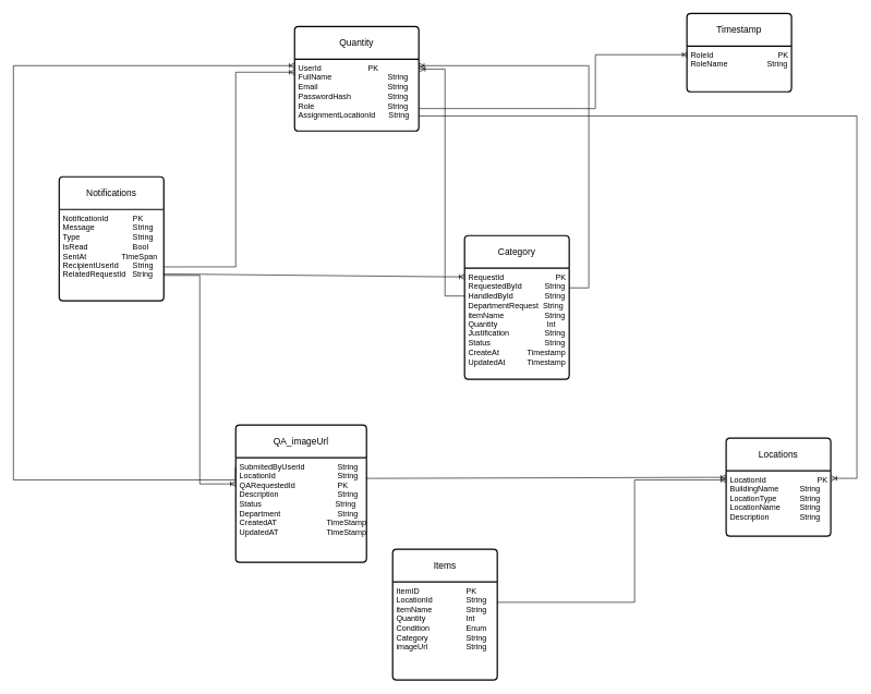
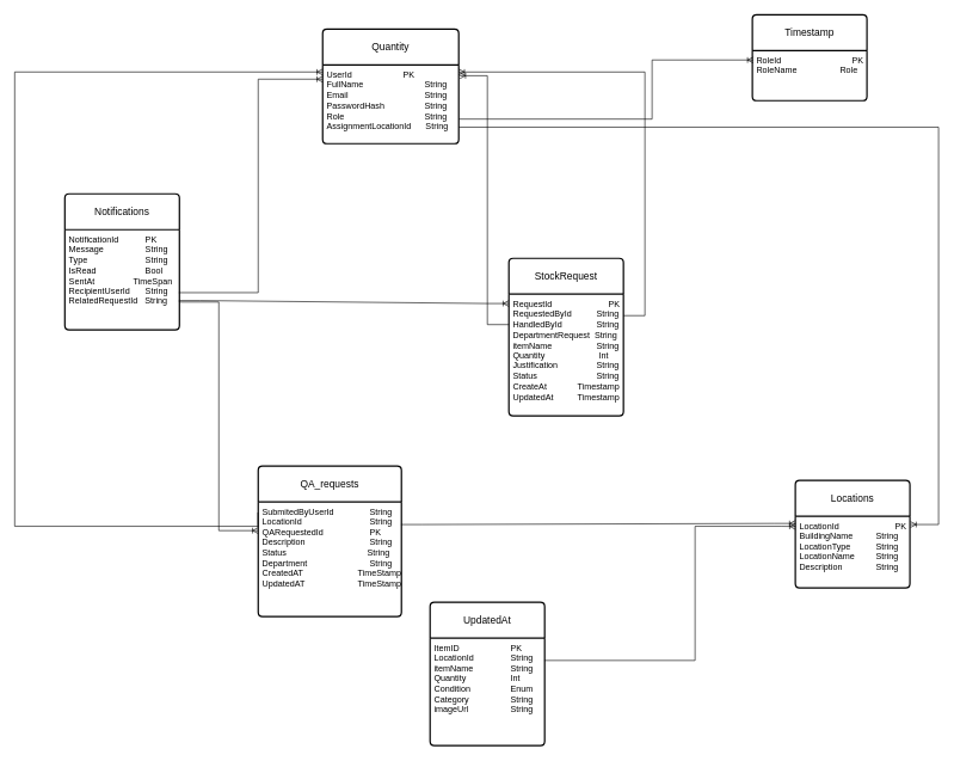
  <mxCell id="0" />
  <mxCell id="1" parent="0" />
  <mxCell id="2" value="Notifications" style="swimlane;childLayout=stackLayout;horizontal=1;startSize=50;horizontalStack=0;rounded=1;fontSize=14;fontStyle=0;strokeWidth=2;resizeParent=0;resizeLast=1;shadow=0;dashed=0;align=center;arcSize=4;whiteSpace=wrap;html=1;" vertex="1" parent="1"><mxGeometry x="90" y="270" width="160" height="190" as="geometry" /></mxCell>
  <mxCell id="3" value="NotificationId&lt;span style=&quot;white-space: pre;&quot;&gt;&#09;&lt;/span&gt;&lt;span style=&quot;white-space: pre;&quot;&gt;&#09;&lt;/span&gt;PK&lt;div&gt;Message&amp;nbsp;&lt;span style=&quot;white-space: pre;&quot;&gt;&#09;&lt;span style=&quot;white-space: pre;&quot;&gt;&#09;&lt;/span&gt;String&lt;/span&gt;&lt;/div&gt;&lt;div&gt;Type&amp;nbsp;&lt;span style=&quot;white-space: pre;&quot;&gt;&#09;&lt;/span&gt;&lt;span style=&quot;white-space: pre;&quot;&gt;&#09;&lt;/span&gt;&lt;span style=&quot;white-space: pre;&quot;&gt;&#09;&lt;/span&gt;String&lt;/div&gt;&lt;div&gt;IsRead&amp;nbsp;&lt;span style=&quot;white-space: pre;&quot;&gt;&#09;&lt;/span&gt;&lt;span style=&quot;white-space: pre;&quot;&gt;&#09;&lt;/span&gt;&lt;span style=&quot;white-space: pre;&quot;&gt;&#09;&lt;/span&gt;Bool&lt;/div&gt;&lt;div&gt;SentAt&lt;span style=&quot;white-space: pre;&quot;&gt;&#09;&lt;/span&gt;&lt;span style=&quot;white-space: pre;&quot;&gt;&#09;&lt;/span&gt;&amp;nbsp; &amp;nbsp;TimeSpan&lt;/div&gt;&lt;div&gt;RecipientUserId&lt;span style=&quot;white-space: pre;&quot;&gt;&#09;&lt;/span&gt;String&lt;/div&gt;&lt;div&gt;RelatedRequestId&amp;nbsp; &amp;nbsp;String&lt;/div&gt;" style="align=left;strokeColor=none;fillColor=none;spacingLeft=4;spacingRight=4;fontSize=12;verticalAlign=top;resizable=0;rotatable=0;part=1;html=1;whiteSpace=wrap;" vertex="1" parent="2"><mxGeometry y="50" width="160" height="140" as="geometry" /></mxCell>
- <mxCell id="4" value="Category" style="swimlane;childLayout=stackLayout;horizontal=1;startSize=50;horizontalStack=0;rounded=1;fontSize=14;fontStyle=0;strokeWidth=2;resizeParent=0;resizeLast=1;shadow=0;dashed=0;align=center;arcSize=4;whiteSpace=wrap;html=1;" vertex="1" parent="1"><mxGeometry x="710" y="360" width="160" height="220" as="geometry" /></mxCell>
+ <mxCell id="4" value="StockRequest" style="swimlane;childLayout=stackLayout;horizontal=1;startSize=50;horizontalStack=0;rounded=1;fontSize=14;fontStyle=0;strokeWidth=2;resizeParent=0;resizeLast=1;shadow=0;dashed=0;align=center;arcSize=4;whiteSpace=wrap;html=1;" vertex="1" parent="1"><mxGeometry x="710" y="360" width="160" height="220" as="geometry" /></mxCell>
  <mxCell id="5" value="RequestId&lt;span style=&quot;white-space: pre;&quot;&gt;&#09;&lt;/span&gt;&lt;span style=&quot;white-space: pre;&quot;&gt;&#09;&lt;/span&gt;&lt;span style=&quot;white-space: pre;&quot;&gt;&#09;&lt;/span&gt;PK&lt;div&gt;RequestedById&lt;span style=&quot;white-space: pre;&quot;&gt;&#09;&lt;/span&gt;&amp;nbsp; &amp;nbsp;String&lt;/div&gt;&lt;div&gt;HandledById&lt;span style=&quot;white-space: pre;&quot;&gt;&#09;&lt;/span&gt;&lt;span style=&quot;white-space: pre;&quot;&gt;&#09;&lt;/span&gt;&amp;nbsp; &amp;nbsp;String&lt;/div&gt;&lt;div&gt;DepartmentRequest&amp;nbsp; String&lt;/div&gt;&lt;div&gt;itemName&amp;nbsp;&lt;span style=&quot;white-space: pre;&quot;&gt;&#09;&lt;span style=&quot;white-space: pre;&quot;&gt;&#09;&lt;/span&gt;   &lt;/span&gt;S&lt;span style=&quot;white-space: pre;&quot;&gt;tring&lt;/span&gt;&lt;/div&gt;&lt;div&gt;Quantity&amp;nbsp;&lt;span style=&quot;white-space: pre;&quot;&gt;&#09;&lt;/span&gt;&lt;span style=&quot;white-space: pre;&quot;&gt;&#09;&lt;/span&gt;&lt;span style=&quot;white-space: pre;&quot;&gt;&#09;&lt;/span&gt;&amp;nbsp; &amp;nbsp; Int&lt;/div&gt;&lt;div&gt;Justification&amp;nbsp;&lt;span style=&quot;white-space: pre;&quot;&gt;&#09;&lt;/span&gt;&lt;span style=&quot;white-space: pre;&quot;&gt;&#09;&lt;/span&gt;&amp;nbsp; &amp;nbsp;String&lt;/div&gt;&lt;div&gt;Status&lt;span style=&quot;white-space: pre;&quot;&gt;&#09;&lt;/span&gt;&lt;span style=&quot;white-space: pre;&quot;&gt;&#09;&lt;/span&gt;&lt;span style=&quot;white-space: pre;&quot;&gt;&#09;&lt;/span&gt;&amp;nbsp; &amp;nbsp;String&lt;/div&gt;&lt;div&gt;CreateAt&amp;nbsp;&lt;span style=&quot;white-space: pre;&quot;&gt;&#09;&lt;/span&gt;&lt;span style=&quot;white-space: pre;&quot;&gt;&#09;&lt;/span&gt;&amp;nbsp; &amp;nbsp;Timestamp&lt;/div&gt;&lt;div&gt;UpdatedAt&lt;span style=&quot;white-space: pre;&quot;&gt;&#09;&lt;/span&gt;&amp;nbsp; &amp;nbsp;Timestamp&lt;/div&gt;" style="align=left;strokeColor=none;fillColor=none;spacingLeft=4;spacingRight=4;fontSize=12;verticalAlign=top;resizable=0;rotatable=0;part=1;html=1;whiteSpace=wrap;" vertex="1" parent="4"><mxGeometry y="50" width="160" height="170" as="geometry" /></mxCell>
  <mxCell id="6" value="Quantity" style="swimlane;childLayout=stackLayout;horizontal=1;startSize=50;horizontalStack=0;rounded=1;fontSize=14;fontStyle=0;strokeWidth=2;resizeParent=0;resizeLast=1;shadow=0;dashed=0;align=center;arcSize=4;whiteSpace=wrap;html=1;" vertex="1" parent="1"><mxGeometry x="450" y="40" width="190" height="160" as="geometry" /></mxCell>
  <mxCell id="7" value="UserId&lt;span style=&quot;white-space: pre;&quot;&gt;&#09;&lt;/span&gt;&lt;span style=&quot;white-space: pre;&quot;&gt;&#09;&lt;/span&gt;&lt;span style=&quot;white-space: pre;&quot;&gt;&#09;&lt;/span&gt;PK&lt;div&gt;FullName&lt;span style=&quot;white-space: pre;&quot;&gt;&#09;&lt;/span&gt;&lt;span style=&quot;white-space: pre;&quot;&gt;&#09;&lt;/span&gt;&lt;span style=&quot;white-space: pre;&quot;&gt;&#09;&lt;span style=&quot;white-space: pre;&quot;&gt;&#09;&lt;/span&gt; &lt;/span&gt;String&lt;/div&gt;&lt;div&gt;Email&lt;span style=&quot;white-space: pre;&quot;&gt;&#09;&lt;/span&gt;&lt;span style=&quot;white-space: pre;&quot;&gt;&#09;&lt;/span&gt;&lt;span style=&quot;white-space: pre;&quot;&gt;&#09;&lt;span style=&quot;white-space: pre;&quot;&gt;&#09;&lt;/span&gt; &lt;/span&gt;String&lt;/div&gt;&lt;div&gt;PasswordHash&amp;nbsp;&lt;span style=&quot;white-space: pre;&quot;&gt;&#09;&lt;span style=&quot;white-space: pre;&quot;&gt;&#09;&lt;/span&gt; &lt;/span&gt;String&lt;/div&gt;&lt;div&gt;Role&lt;span style=&quot;white-space: pre;&quot;&gt;&#09;&lt;/span&gt;&lt;span style=&quot;white-space: pre;&quot;&gt;&#09;&lt;/span&gt;&lt;span style=&quot;white-space: pre;&quot;&gt;&#09;&lt;/span&gt;&lt;span style=&quot;white-space: pre;&quot;&gt;&#09;&lt;span style=&quot;white-space: pre;&quot;&gt;&#09;&lt;/span&gt; &lt;/span&gt;String&lt;/div&gt;&lt;div&gt;AssignmentLocationId&amp;nbsp; &amp;nbsp; &amp;nbsp; String&lt;/div&gt;" style="align=left;strokeColor=none;fillColor=none;spacingLeft=4;spacingRight=4;fontSize=12;verticalAlign=top;resizable=0;rotatable=0;part=1;html=1;whiteSpace=wrap;" vertex="1" parent="6"><mxGeometry y="50" width="190" height="110" as="geometry" /></mxCell>
  <mxCell id="8" value="Timestamp" style="swimlane;childLayout=stackLayout;horizontal=1;startSize=50;horizontalStack=0;rounded=1;fontSize=14;fontStyle=0;strokeWidth=2;resizeParent=0;resizeLast=1;shadow=0;dashed=0;align=center;arcSize=4;whiteSpace=wrap;html=1;" vertex="1" parent="1"><mxGeometry x="1050" y="20" width="160" height="120" as="geometry" /></mxCell>
- <mxCell id="9" value="RoleId&lt;span style=&quot;white-space: pre;&quot;&gt;&#09;&lt;/span&gt;&lt;span style=&quot;white-space: pre;&quot;&gt;&#09;&lt;/span&gt;&lt;span style=&quot;white-space: pre;&quot;&gt;&#09;&lt;/span&gt;&lt;span style=&quot;white-space: pre;&quot;&gt;&#09;&lt;/span&gt;PK&lt;div&gt;RoleName&lt;span style=&quot;white-space: pre;&quot;&gt;&#09;&lt;/span&gt;&lt;span style=&quot;white-space: pre;&quot;&gt;&#09;&lt;/span&gt;&amp;nbsp; &amp;nbsp;String&lt;/div&gt;" style="align=left;strokeColor=none;fillColor=none;spacingLeft=4;spacingRight=4;fontSize=12;verticalAlign=top;resizable=0;rotatable=0;part=1;html=1;whiteSpace=wrap;" vertex="1" parent="8"><mxGeometry y="50" width="160" height="70" as="geometry" /></mxCell>
+ <mxCell id="9" value="RoleId&lt;span style=&quot;white-space: pre;&quot;&gt;&#09;&lt;/span&gt;&lt;span style=&quot;white-space: pre;&quot;&gt;&#09;&lt;/span&gt;&lt;span style=&quot;white-space: pre;&quot;&gt;&#09;&lt;/span&gt;&lt;span style=&quot;white-space: pre;&quot;&gt;&#09;&lt;/span&gt;PK&lt;div&gt;RoleName&lt;span style=&quot;white-space: pre;&quot;&gt;&#09;&lt;/span&gt;&lt;span style=&quot;white-space: pre;&quot;&gt;&#09;&lt;/span&gt;&amp;nbsp; &amp;nbsp;Role&lt;/div&gt;" style="align=left;strokeColor=none;fillColor=none;spacingLeft=4;spacingRight=4;fontSize=12;verticalAlign=top;resizable=0;rotatable=0;part=1;html=1;whiteSpace=wrap;" vertex="1" parent="8"><mxGeometry y="50" width="160" height="70" as="geometry" /></mxCell>
  <mxCell id="10" value="Locations" style="swimlane;childLayout=stackLayout;horizontal=1;startSize=50;horizontalStack=0;rounded=1;fontSize=14;fontStyle=0;strokeWidth=2;resizeParent=0;resizeLast=1;shadow=0;dashed=0;align=center;arcSize=4;whiteSpace=wrap;html=1;" vertex="1" parent="1"><mxGeometry x="1110" y="670" width="160" height="150" as="geometry" /></mxCell>
  <mxCell id="11" value="LocationId&lt;span style=&quot;white-space: pre;&quot;&gt;&#09;&lt;/span&gt;&lt;span style=&quot;white-space: pre;&quot;&gt;&#09;&lt;/span&gt;&lt;span style=&quot;white-space: pre;&quot;&gt;&#09;&lt;/span&gt;PK&lt;div&gt;BuildingName&lt;span style=&quot;white-space: pre;&quot;&gt;&#09;&lt;/span&gt;&lt;span style=&quot;white-space: pre;&quot;&gt;&#09;&lt;/span&gt;String&lt;/div&gt;&lt;div&gt;LocationType&lt;span style=&quot;white-space: pre;&quot;&gt;&#09;&lt;/span&gt;&lt;span style=&quot;white-space: pre;&quot;&gt;&#09;&lt;/span&gt;String&lt;/div&gt;&lt;div&gt;LocationName&lt;span style=&quot;white-space: pre;&quot;&gt;&#09;&lt;/span&gt;&lt;span style=&quot;white-space: pre;&quot;&gt;&#09;&lt;/span&gt;String&lt;/div&gt;&lt;div&gt;Description&lt;span style=&quot;white-space: pre;&quot;&gt;&#09;&lt;/span&gt;&lt;span style=&quot;white-space: pre;&quot;&gt;&#09;&lt;/span&gt;String&lt;/div&gt;" style="align=left;strokeColor=none;fillColor=none;spacingLeft=4;spacingRight=4;fontSize=12;verticalAlign=top;resizable=0;rotatable=0;part=1;html=1;whiteSpace=wrap;" vertex="1" parent="10"><mxGeometry y="50" width="160" height="100" as="geometry" /></mxCell>
- <mxCell id="12" value="Items" style="swimlane;childLayout=stackLayout;horizontal=1;startSize=50;horizontalStack=0;rounded=1;fontSize=14;fontStyle=0;strokeWidth=2;resizeParent=0;resizeLast=1;shadow=0;dashed=0;align=center;arcSize=4;whiteSpace=wrap;html=1;" vertex="1" parent="1"><mxGeometry x="600" y="840" width="160" height="200" as="geometry" /></mxCell>
+ <mxCell id="12" value="UpdatedAt" style="swimlane;childLayout=stackLayout;horizontal=1;startSize=50;horizontalStack=0;rounded=1;fontSize=14;fontStyle=0;strokeWidth=2;resizeParent=0;resizeLast=1;shadow=0;dashed=0;align=center;arcSize=4;whiteSpace=wrap;html=1;" vertex="1" parent="1"><mxGeometry x="600" y="840" width="160" height="200" as="geometry" /></mxCell>
  <mxCell id="13" value="ItemID&amp;nbsp;&lt;span style=&quot;white-space: pre;&quot;&gt;&#09;&lt;/span&gt;&lt;span style=&quot;white-space: pre;&quot;&gt;&#09;&lt;/span&gt;&lt;span style=&quot;white-space: pre;&quot;&gt;&#09;&lt;/span&gt;PK&lt;div&gt;LocationId&lt;span style=&quot;white-space: pre;&quot;&gt;&#09;&lt;/span&gt;&lt;span style=&quot;white-space: pre;&quot;&gt;&#09;&lt;/span&gt;String&lt;/div&gt;&lt;div&gt;itemName&lt;span style=&quot;white-space: pre;&quot;&gt;&#09;&lt;/span&gt;&lt;span style=&quot;white-space: pre;&quot;&gt;&#09;&lt;/span&gt;String&lt;/div&gt;&lt;div&gt;Quantity&lt;span style=&quot;white-space: pre;&quot;&gt;&#09;&lt;/span&gt;&lt;span style=&quot;white-space: pre;&quot;&gt;&#09;&lt;/span&gt;&lt;span style=&quot;white-space: pre;&quot;&gt;&#09;&lt;/span&gt;Int&lt;/div&gt;&lt;div&gt;Condition&amp;nbsp;&lt;span style=&quot;white-space: pre;&quot;&gt;&#09;&lt;/span&gt;&lt;span style=&quot;white-space: pre;&quot;&gt;&#09;&lt;/span&gt;Enum&lt;/div&gt;&lt;div&gt;Category&amp;nbsp;&lt;span style=&quot;white-space: pre;&quot;&gt;&#09;&lt;/span&gt;&lt;span style=&quot;white-space: pre;&quot;&gt;&#09;&lt;/span&gt;String&lt;/div&gt;&lt;div&gt;imageUrl&lt;span style=&quot;white-space: pre;&quot;&gt;&#09;&lt;/span&gt;&lt;span style=&quot;white-space: pre;&quot;&gt;&#09;&lt;/span&gt;&lt;span style=&quot;white-space: pre;&quot;&gt;&#09;&lt;/span&gt;String&lt;/div&gt;" style="align=left;strokeColor=none;fillColor=none;spacingLeft=4;spacingRight=4;fontSize=12;verticalAlign=top;resizable=0;rotatable=0;part=1;html=1;whiteSpace=wrap;" vertex="1" parent="12"><mxGeometry y="50" width="160" height="150" as="geometry" /></mxCell>
- <mxCell id="14" value="QA_imageUrl" style="swimlane;childLayout=stackLayout;horizontal=1;startSize=50;horizontalStack=0;rounded=1;fontSize=14;fontStyle=0;strokeWidth=2;resizeParent=0;resizeLast=1;shadow=0;dashed=0;align=center;arcSize=4;whiteSpace=wrap;html=1;" vertex="1" parent="1"><mxGeometry x="360" y="650" width="200" height="210" as="geometry" /></mxCell>
+ <mxCell id="14" value="QA_requests" style="swimlane;childLayout=stackLayout;horizontal=1;startSize=50;horizontalStack=0;rounded=1;fontSize=14;fontStyle=0;strokeWidth=2;resizeParent=0;resizeLast=1;shadow=0;dashed=0;align=center;arcSize=4;whiteSpace=wrap;html=1;" vertex="1" parent="1"><mxGeometry x="360" y="650" width="200" height="210" as="geometry" /></mxCell>
  <mxCell id="15" value="SubmitedByUserId&amp;nbsp;&lt;span style=&quot;white-space: pre;&quot;&gt;&#09;&lt;/span&gt;&amp;nbsp; &amp;nbsp; &lt;span style=&quot;white-space: pre;&quot;&gt;&#09;&lt;/span&gt;&amp;nbsp; &amp;nbsp; &amp;nbsp;String&lt;div&gt;LocationId&lt;span style=&quot;white-space: pre;&quot;&gt;&#09;&lt;/span&gt;&lt;span style=&quot;white-space: pre;&quot;&gt;&#09;&lt;/span&gt;&lt;span style=&quot;white-space: pre;&quot;&gt;&#09;&lt;/span&gt;&amp;nbsp; &amp;nbsp; &amp;nbsp;String&lt;/div&gt;&lt;div&gt;QARequestedId&lt;span style=&quot;white-space: pre;&quot;&gt;&#09;&lt;/span&gt;&lt;span style=&quot;white-space: pre;&quot;&gt;&#09;&lt;/span&gt;&amp;nbsp; &amp;nbsp; &amp;nbsp;PK&lt;/div&gt;&lt;div&gt;Description&amp;nbsp;&lt;span style=&quot;white-space: pre;&quot;&gt;&#09;&lt;/span&gt;&lt;span style=&quot;white-space: pre;&quot;&gt;&#09;&lt;/span&gt;&lt;span style=&quot;white-space: pre;&quot;&gt;&#09;&lt;/span&gt;&amp;nbsp; &amp;nbsp; &amp;nbsp;String&lt;/div&gt;&lt;div&gt;Status&lt;span style=&quot;white-space: pre;&quot;&gt;&#09;&lt;/span&gt;&lt;span style=&quot;white-space: pre;&quot;&gt;&#09;&lt;/span&gt;&lt;span style=&quot;white-space: pre;&quot;&gt;&#09;&lt;/span&gt;&lt;span style=&quot;white-space: pre;&quot;&gt;&#09;&lt;/span&gt;&amp;nbsp; &amp;nbsp; String&lt;/div&gt;&lt;div&gt;Department&amp;nbsp;&lt;span style=&quot;white-space: pre;&quot;&gt;&#09;&lt;/span&gt;&lt;span style=&quot;white-space: pre;&quot;&gt;&#09;&lt;/span&gt;&lt;span style=&quot;white-space: pre;&quot;&gt;&#09;&lt;/span&gt;&amp;nbsp; &amp;nbsp; &amp;nbsp;String&lt;/div&gt;&lt;div&gt;CreatedAT&lt;span style=&quot;white-space: pre;&quot;&gt;&#09;&lt;/span&gt;&lt;span style=&quot;white-space: pre;&quot;&gt;&#09;&lt;span style=&quot;white-space: pre;&quot;&gt;&#09;&lt;/span&gt;&lt;/span&gt;TimeStamp&lt;/div&gt;&lt;div&gt;UpdatedAT&lt;span style=&quot;white-space: pre;&quot;&gt;&#09;&lt;/span&gt;&lt;span style=&quot;white-space: pre;&quot;&gt;&#09;&lt;/span&gt;&lt;span style=&quot;white-space: pre;&quot;&gt;&#09;&lt;/span&gt;TimeStamp&lt;/div&gt;" style="align=left;strokeColor=none;fillColor=none;spacingLeft=4;spacingRight=4;fontSize=12;verticalAlign=top;resizable=0;rotatable=0;part=1;html=1;whiteSpace=wrap;" vertex="1" parent="14"><mxGeometry y="50" width="200" height="160" as="geometry" /></mxCell>
  <mxCell id="16" value="" style="edgeStyle=orthogonalEdgeStyle;fontSize=12;html=1;endArrow=ERoneToMany;rounded=0;exitX=0.995;exitY=0.628;exitDx=0;exitDy=0;exitPerimeter=0;" edge="1" parent="1" source="3"><mxGeometry width="100" height="100" relative="1" as="geometry"><mxPoint x="260" y="410" as="sourcePoint" /><mxPoint x="450" y="110" as="targetPoint" /><Array as="points"><mxPoint x="360" y="408" /><mxPoint x="360" y="110" /></Array></mxGeometry></mxCell>
  <mxCell id="17" value="" style="edgeStyle=entityRelationEdgeStyle;fontSize=12;html=1;endArrow=ERoneToMany;rounded=0;exitX=0.995;exitY=0.707;exitDx=0;exitDy=0;exitPerimeter=0;entryX=0;entryY=0.077;entryDx=0;entryDy=0;entryPerimeter=0;" edge="1" parent="1" source="3" target="5"><mxGeometry width="100" height="100" relative="1" as="geometry"><mxPoint x="250" y="407" as="sourcePoint" /><mxPoint x="480" y="333" as="targetPoint" /></mxGeometry></mxCell>
  <mxCell id="18" value="" style="edgeStyle=orthogonalEdgeStyle;fontSize=12;html=1;endArrow=ERoneToMany;rounded=0;entryX=0;entryY=0.25;entryDx=0;entryDy=0;" edge="1" parent="1" target="15"><mxGeometry width="100" height="100" relative="1" as="geometry"><mxPoint x="250" y="420" as="sourcePoint" /><mxPoint x="350" y="720" as="targetPoint" /><Array as="points"><mxPoint x="250" y="421" /><mxPoint x="305" y="421" /><mxPoint x="305" y="740" /></Array></mxGeometry></mxCell>
  <mxCell id="19" value="" style="edgeStyle=entityRelationEdgeStyle;fontSize=12;html=1;endArrow=ERoneToMany;rounded=0;entryX=1;entryY=0.091;entryDx=0;entryDy=0;entryPerimeter=0;" edge="1" parent="1" target="7"><mxGeometry width="100" height="100" relative="1" as="geometry"><mxPoint x="870" y="440" as="sourcePoint" /><mxPoint x="690" y="100" as="targetPoint" /></mxGeometry></mxCell>
  <mxCell id="20" value="" style="edgeStyle=elbowEdgeStyle;fontSize=12;html=1;endArrow=ERoneToMany;rounded=0;entryX=1.008;entryY=0.138;entryDx=0;entryDy=0;entryPerimeter=0;exitX=0;exitY=0.25;exitDx=0;exitDy=0;" edge="1" parent="1" source="5" target="7"><mxGeometry width="100" height="100" relative="1" as="geometry"><mxPoint x="650" y="350" as="sourcePoint" /><mxPoint x="730" y="120" as="targetPoint" /><Array as="points"><mxPoint x="680" y="280" /></Array></mxGeometry></mxCell>
  <mxCell id="21" value="" style="edgeStyle=orthogonalEdgeStyle;fontSize=12;html=1;endArrow=ERoneToMany;rounded=0;exitX=-0.002;exitY=0.092;exitDx=0;exitDy=0;exitPerimeter=0;" edge="1" parent="1" source="15"><mxGeometry width="100" height="100" relative="1" as="geometry"><mxPoint x="400" y="660" as="sourcePoint" /><mxPoint x="450" y="100" as="targetPoint" /><Array as="points"><mxPoint x="360" y="732" /><mxPoint x="360" y="732" /><mxPoint x="360" y="734" /><mxPoint x="20" y="734" /><mxPoint x="20" y="100" /></Array></mxGeometry></mxCell>
  <mxCell id="22" value="" style="edgeStyle=entityRelationEdgeStyle;fontSize=12;html=1;endArrow=ERoneToMany;rounded=0;exitX=0.997;exitY=0.197;exitDx=0;exitDy=0;exitPerimeter=0;entryX=0;entryY=0.1;entryDx=0;entryDy=0;entryPerimeter=0;" edge="1" parent="1" source="15" target="11"><mxGeometry width="100" height="100" relative="1" as="geometry"><mxPoint x="560" y="710" as="sourcePoint" /><mxPoint x="1080" y="730" as="targetPoint" /><Array as="points"><mxPoint x="830" y="730" /></Array></mxGeometry></mxCell>
  <mxCell id="23" value="" style="edgeStyle=orthogonalEdgeStyle;fontSize=12;html=1;endArrow=ERoneToMany;rounded=0;exitX=0.997;exitY=0.208;exitDx=0;exitDy=0;exitPerimeter=0;entryX=0.001;entryY=0.142;entryDx=0;entryDy=0;entryPerimeter=0;" edge="1" parent="1" source="13" target="11"><mxGeometry width="100" height="100" relative="1" as="geometry"><mxPoint x="680" y="820" as="sourcePoint" /><mxPoint x="1070" y="770" as="targetPoint" /><Array as="points"><mxPoint x="970" y="921" /><mxPoint x="970" y="734" /><mxPoint x="1090" y="734" /></Array></mxGeometry></mxCell>
  <mxCell id="24" value="" style="edgeStyle=elbowEdgeStyle;fontSize=12;html=1;endArrow=ERoneToMany;rounded=0;entryX=1.005;entryY=0.115;entryDx=0;entryDy=0;entryPerimeter=0;" edge="1" parent="1" target="11"><mxGeometry width="100" height="100" relative="1" as="geometry"><mxPoint x="640" y="177" as="sourcePoint" /><mxPoint x="1300" y="720" as="targetPoint" /><Array as="points"><mxPoint x="1310" y="490" /></Array></mxGeometry></mxCell>
  <mxCell id="25" value="" style="edgeStyle=orthogonalEdgeStyle;fontSize=12;html=1;endArrow=ERoneToMany;rounded=0;elbow=vertical;entryX=0.008;entryY=0.189;entryDx=0;entryDy=0;entryPerimeter=0;exitX=1;exitY=0.688;exitDx=0;exitDy=0;exitPerimeter=0;" edge="1" parent="1" source="7" target="9"><mxGeometry width="100" height="100" relative="1" as="geometry"><mxPoint x="642" y="166" as="sourcePoint" /><mxPoint x="1040.96" y="91.98" as="targetPoint" /><Array as="points"><mxPoint x="910" y="166" /><mxPoint x="910" y="83" /></Array></mxGeometry></mxCell>
